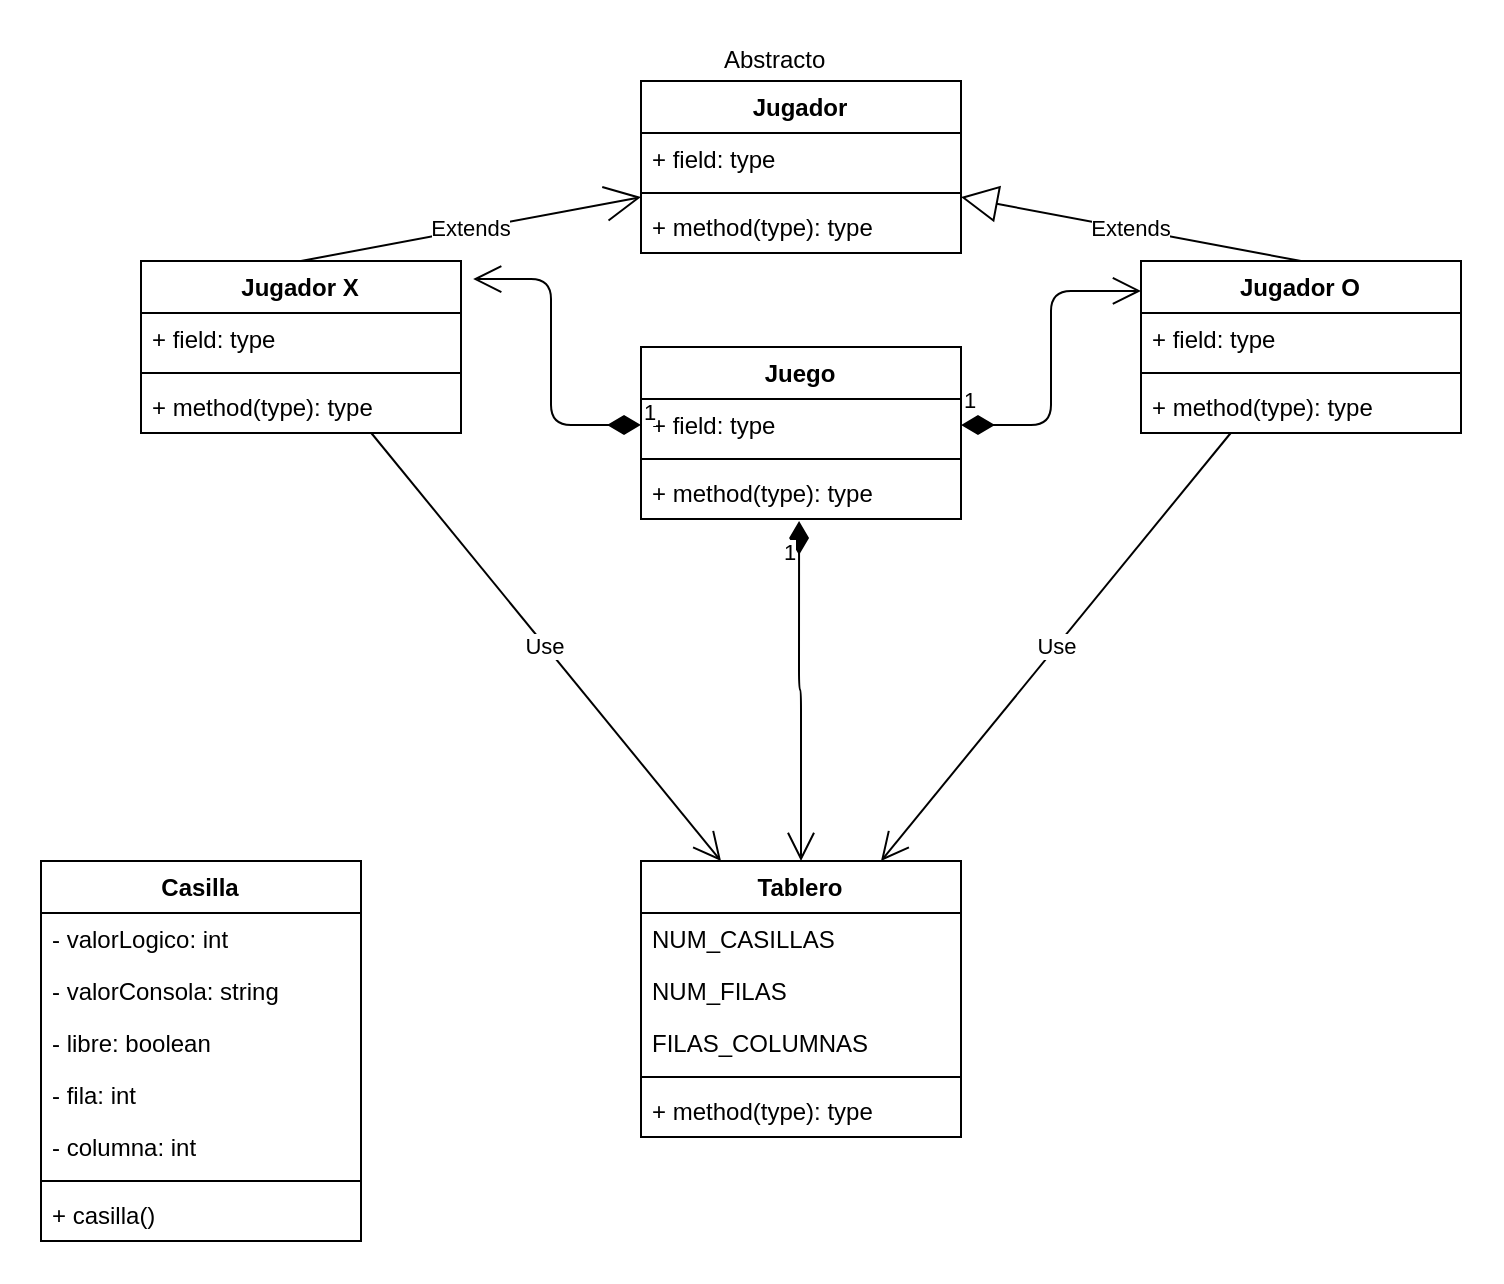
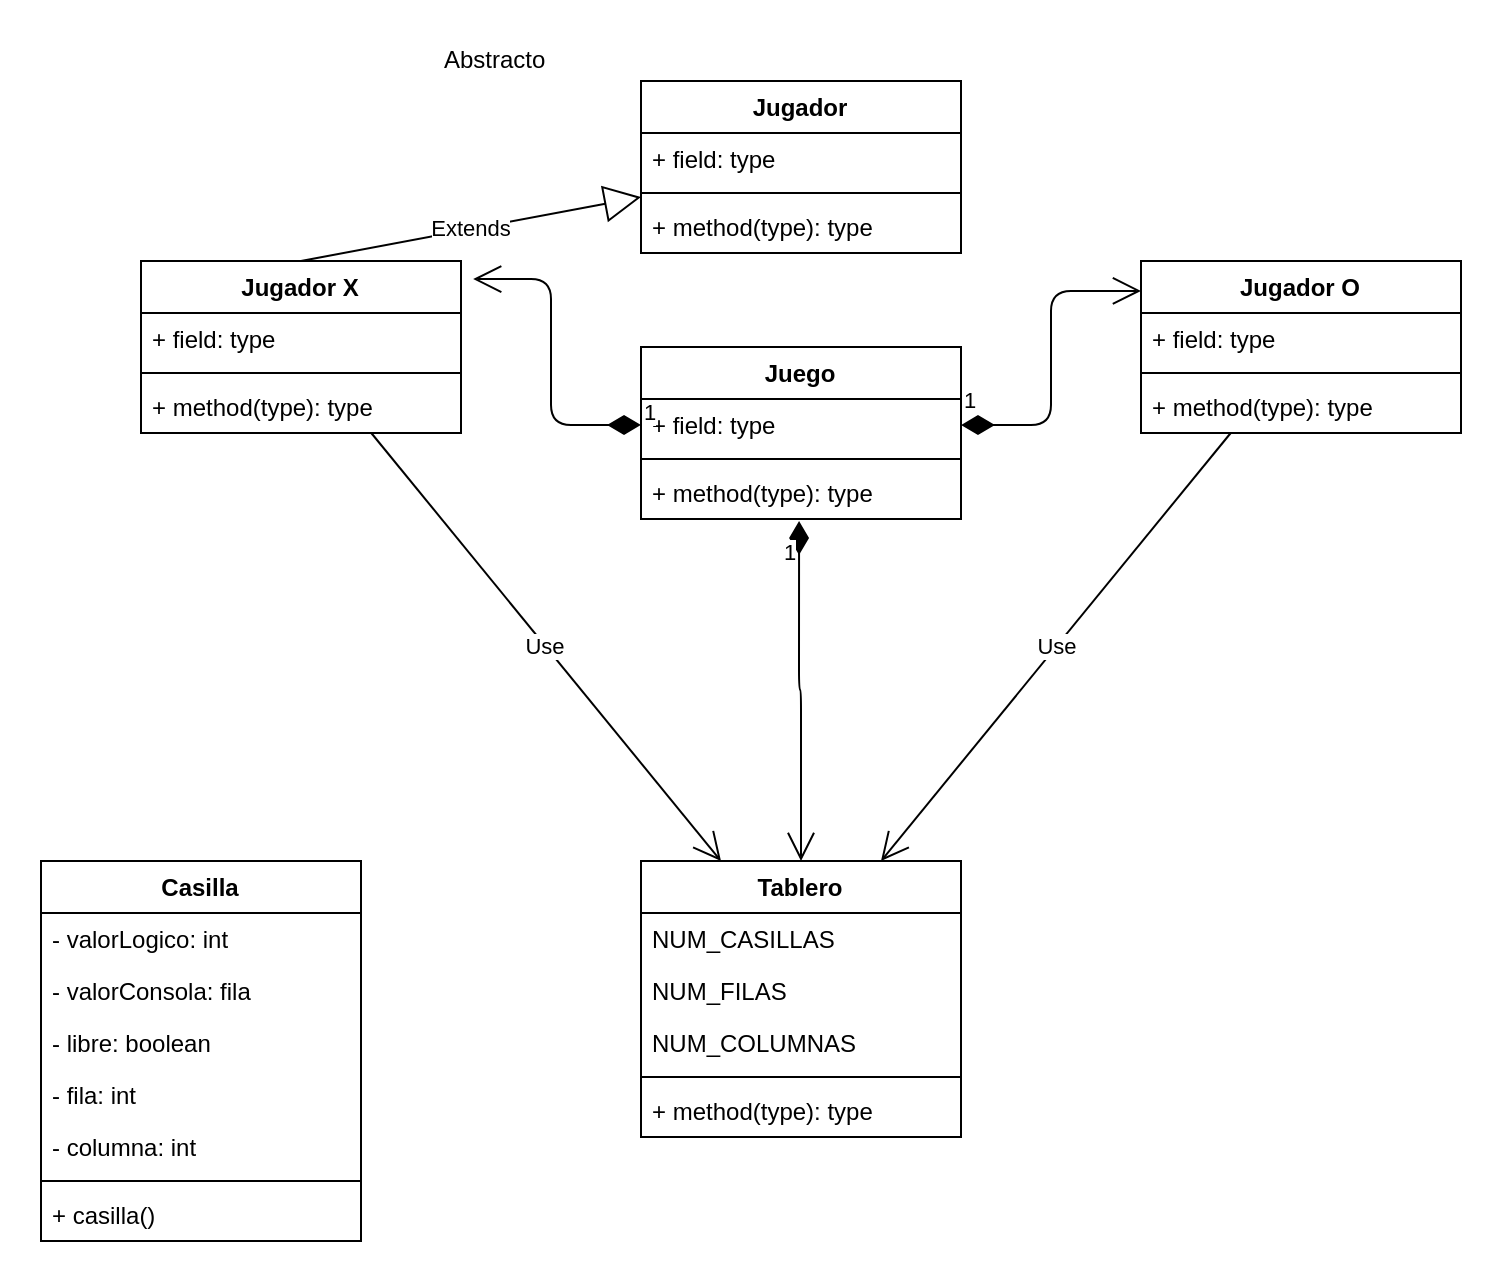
  <mxCell id="0" />
  <mxCell id="1" parent="0" />
  <mxCell id="2" value="Tablero" style="swimlane;fontStyle=1;align=center;verticalAlign=top;childLayout=stackLayout;horizontal=1;startSize=26;horizontalStack=0;resizeParent=1;resizeParentMax=0;resizeLast=0;collapsible=1;marginBottom=0;" vertex="1" parent="1"><mxGeometry x="320" y="430" width="160" height="138" as="geometry" /></mxCell>
  <mxCell id="3" value="NUM_CASILLAS" style="text;strokeColor=none;fillColor=none;align=left;verticalAlign=top;spacingLeft=4;spacingRight=4;overflow=hidden;rotatable=0;points=[[0,0.5],[1,0.5]];portConstraint=eastwest;" vertex="1" parent="2"><mxGeometry y="26" width="160" height="26" as="geometry" /></mxCell>
  <mxCell id="4" value="NUM_FILAS" style="text;strokeColor=none;fillColor=none;align=left;verticalAlign=top;spacingLeft=4;spacingRight=4;overflow=hidden;rotatable=0;points=[[0,0.5],[1,0.5]];portConstraint=eastwest;" vertex="1" parent="2"><mxGeometry y="52" width="160" height="26" as="geometry" /></mxCell>
- <mxCell id="5" value="FILAS_COLUMNAS" style="text;strokeColor=none;fillColor=none;align=left;verticalAlign=top;spacingLeft=4;spacingRight=4;overflow=hidden;rotatable=0;points=[[0,0.5],[1,0.5]];portConstraint=eastwest;" vertex="1" parent="2"><mxGeometry y="78" width="160" height="26" as="geometry" /></mxCell>
+ <mxCell id="5" value="NUM_COLUMNAS" style="text;strokeColor=none;fillColor=none;align=left;verticalAlign=top;spacingLeft=4;spacingRight=4;overflow=hidden;rotatable=0;points=[[0,0.5],[1,0.5]];portConstraint=eastwest;" vertex="1" parent="2"><mxGeometry y="78" width="160" height="26" as="geometry" /></mxCell>
  <mxCell id="6" value="" style="line;strokeWidth=1;fillColor=none;align=left;verticalAlign=middle;spacingTop=-1;spacingLeft=3;spacingRight=3;rotatable=0;labelPosition=right;points=[];portConstraint=eastwest;" vertex="1" parent="2"><mxGeometry y="104" width="160" height="8" as="geometry" /></mxCell>
  <mxCell id="7" value="+ method(type): type" style="text;strokeColor=none;fillColor=none;align=left;verticalAlign=top;spacingLeft=4;spacingRight=4;overflow=hidden;rotatable=0;points=[[0,0.5],[1,0.5]];portConstraint=eastwest;" vertex="1" parent="2"><mxGeometry y="112" width="160" height="26" as="geometry" /></mxCell>
  <mxCell id="8" value="Casilla" style="swimlane;fontStyle=1;align=center;verticalAlign=top;childLayout=stackLayout;horizontal=1;startSize=26;horizontalStack=0;resizeParent=1;resizeParentMax=0;resizeLast=0;collapsible=1;marginBottom=0;" vertex="1" parent="1"><mxGeometry x="20" y="430" width="160" height="190" as="geometry" /></mxCell>
  <mxCell id="9" value="- valorLogico: int" style="text;strokeColor=none;fillColor=none;align=left;verticalAlign=top;spacingLeft=4;spacingRight=4;overflow=hidden;rotatable=0;points=[[0,0.5],[1,0.5]];portConstraint=eastwest;" vertex="1" parent="8"><mxGeometry y="26" width="160" height="26" as="geometry" /></mxCell>
- <mxCell id="10" value="- valorConsola: string" style="text;strokeColor=none;fillColor=none;align=left;verticalAlign=top;spacingLeft=4;spacingRight=4;overflow=hidden;rotatable=0;points=[[0,0.5],[1,0.5]];portConstraint=eastwest;" vertex="1" parent="8"><mxGeometry y="52" width="160" height="26" as="geometry" /></mxCell>
+ <mxCell id="10" value="- valorConsola: fila" style="text;strokeColor=none;fillColor=none;align=left;verticalAlign=top;spacingLeft=4;spacingRight=4;overflow=hidden;rotatable=0;points=[[0,0.5],[1,0.5]];portConstraint=eastwest;" vertex="1" parent="8"><mxGeometry y="52" width="160" height="26" as="geometry" /></mxCell>
  <mxCell id="11" value="- libre: boolean" style="text;strokeColor=none;fillColor=none;align=left;verticalAlign=top;spacingLeft=4;spacingRight=4;overflow=hidden;rotatable=0;points=[[0,0.5],[1,0.5]];portConstraint=eastwest;" vertex="1" parent="8"><mxGeometry y="78" width="160" height="26" as="geometry" /></mxCell>
  <mxCell id="12" value="- fila: int" style="text;strokeColor=none;fillColor=none;align=left;verticalAlign=top;spacingLeft=4;spacingRight=4;overflow=hidden;rotatable=0;points=[[0,0.5],[1,0.5]];portConstraint=eastwest;" vertex="1" parent="8"><mxGeometry y="104" width="160" height="26" as="geometry" /></mxCell>
  <mxCell id="13" value="- columna: int" style="text;strokeColor=none;fillColor=none;align=left;verticalAlign=top;spacingLeft=4;spacingRight=4;overflow=hidden;rotatable=0;points=[[0,0.5],[1,0.5]];portConstraint=eastwest;" vertex="1" parent="8"><mxGeometry y="130" width="160" height="26" as="geometry" /></mxCell>
  <mxCell id="14" value="" style="line;strokeWidth=1;fillColor=none;align=left;verticalAlign=middle;spacingTop=-1;spacingLeft=3;spacingRight=3;rotatable=0;labelPosition=right;points=[];portConstraint=eastwest;" vertex="1" parent="8"><mxGeometry y="156" width="160" height="8" as="geometry" /></mxCell>
  <mxCell id="15" value="+ casilla()" style="text;strokeColor=none;fillColor=none;align=left;verticalAlign=top;spacingLeft=4;spacingRight=4;overflow=hidden;rotatable=0;points=[[0,0.5],[1,0.5]];portConstraint=eastwest;" vertex="1" parent="8"><mxGeometry y="164" width="160" height="26" as="geometry" /></mxCell>
  <mxCell id="16" value="Jugador" style="swimlane;fontStyle=1;align=center;verticalAlign=top;childLayout=stackLayout;horizontal=1;startSize=26;horizontalStack=0;resizeParent=1;resizeParentMax=0;resizeLast=0;collapsible=1;marginBottom=0;" vertex="1" parent="1"><mxGeometry x="320" y="40" width="160" height="86" as="geometry" /></mxCell>
  <mxCell id="17" value="+ field: type" style="text;strokeColor=none;fillColor=none;align=left;verticalAlign=top;spacingLeft=4;spacingRight=4;overflow=hidden;rotatable=0;points=[[0,0.5],[1,0.5]];portConstraint=eastwest;" vertex="1" parent="16"><mxGeometry y="26" width="160" height="26" as="geometry" /></mxCell>
  <mxCell id="18" value="" style="line;strokeWidth=1;fillColor=none;align=left;verticalAlign=middle;spacingTop=-1;spacingLeft=3;spacingRight=3;rotatable=0;labelPosition=right;points=[];portConstraint=eastwest;" vertex="1" parent="16"><mxGeometry y="52" width="160" height="8" as="geometry" /></mxCell>
  <mxCell id="19" value="+ method(type): type" style="text;strokeColor=none;fillColor=none;align=left;verticalAlign=top;spacingLeft=4;spacingRight=4;overflow=hidden;rotatable=0;points=[[0,0.5],[1,0.5]];portConstraint=eastwest;" vertex="1" parent="16"><mxGeometry y="60" width="160" height="26" as="geometry" /></mxCell>
  <mxCell id="20" value="Jugador X" style="swimlane;fontStyle=1;align=center;verticalAlign=top;childLayout=stackLayout;horizontal=1;startSize=26;horizontalStack=0;resizeParent=1;resizeParentMax=0;resizeLast=0;collapsible=1;marginBottom=0;" vertex="1" parent="1"><mxGeometry x="70" y="130" width="160" height="86" as="geometry" /></mxCell>
  <mxCell id="21" value="+ field: type" style="text;strokeColor=none;fillColor=none;align=left;verticalAlign=top;spacingLeft=4;spacingRight=4;overflow=hidden;rotatable=0;points=[[0,0.5],[1,0.5]];portConstraint=eastwest;" vertex="1" parent="20"><mxGeometry y="26" width="160" height="26" as="geometry" /></mxCell>
  <mxCell id="22" value="" style="line;strokeWidth=1;fillColor=none;align=left;verticalAlign=middle;spacingTop=-1;spacingLeft=3;spacingRight=3;rotatable=0;labelPosition=right;points=[];portConstraint=eastwest;" vertex="1" parent="20"><mxGeometry y="52" width="160" height="8" as="geometry" /></mxCell>
  <mxCell id="23" value="+ method(type): type" style="text;strokeColor=none;fillColor=none;align=left;verticalAlign=top;spacingLeft=4;spacingRight=4;overflow=hidden;rotatable=0;points=[[0,0.5],[1,0.5]];portConstraint=eastwest;" vertex="1" parent="20"><mxGeometry y="60" width="160" height="26" as="geometry" /></mxCell>
  <mxCell id="24" value="Jugador O" style="swimlane;fontStyle=1;align=center;verticalAlign=top;childLayout=stackLayout;horizontal=1;startSize=26;horizontalStack=0;resizeParent=1;resizeParentMax=0;resizeLast=0;collapsible=1;marginBottom=0;" vertex="1" parent="1"><mxGeometry x="570" y="130" width="160" height="86" as="geometry" /></mxCell>
  <mxCell id="25" value="+ field: type" style="text;strokeColor=none;fillColor=none;align=left;verticalAlign=top;spacingLeft=4;spacingRight=4;overflow=hidden;rotatable=0;points=[[0,0.5],[1,0.5]];portConstraint=eastwest;" vertex="1" parent="24"><mxGeometry y="26" width="160" height="26" as="geometry" /></mxCell>
  <mxCell id="26" value="" style="line;strokeWidth=1;fillColor=none;align=left;verticalAlign=middle;spacingTop=-1;spacingLeft=3;spacingRight=3;rotatable=0;labelPosition=right;points=[];portConstraint=eastwest;" vertex="1" parent="24"><mxGeometry y="52" width="160" height="8" as="geometry" /></mxCell>
  <mxCell id="27" value="+ method(type): type" style="text;strokeColor=none;fillColor=none;align=left;verticalAlign=top;spacingLeft=4;spacingRight=4;overflow=hidden;rotatable=0;points=[[0,0.5],[1,0.5]];portConstraint=eastwest;" vertex="1" parent="24"><mxGeometry y="60" width="160" height="26" as="geometry" /></mxCell>
- <mxCell id="28" value="Abstracto" style="text;html=1;resizable=0;points=[];autosize=1;align=left;verticalAlign=top;spacingTop=-4;" vertex="1" parent="1"><mxGeometry x="360" y="20" width="70" height="20" as="geometry" /></mxCell>
- <mxCell id="29" value="Extends" style="endArrow=open;endSize=16;endFill=0;html=1;exitX=0.5;exitY=0;exitDx=0;exitDy=0;" edge="1" parent="1" source="20" target="16"><mxGeometry width="160" relative="1" as="geometry"><mxPoint x="410" y="250" as="sourcePoint" /><mxPoint x="570" y="250" as="targetPoint" /></mxGeometry></mxCell>
- <mxCell id="30" value="Extends" style="endArrow=block;endSize=16;endFill=0;html=1;exitX=0.5;exitY=0;exitDx=0;exitDy=0;" edge="1" parent="1" source="24" target="16"><mxGeometry width="160" relative="1" as="geometry"><mxPoint x="620" y="250" as="sourcePoint" /><mxPoint x="780" y="250" as="targetPoint" /></mxGeometry></mxCell>
+ <mxCell id="28" value="Abstracto" style="text;html=1;resizable=0;points=[];autosize=1;align=left;verticalAlign=top;spacingTop=-4;" vertex="1" parent="1"><mxGeometry x="220" y="20" width="70" height="20" as="geometry" /></mxCell>
+ <mxCell id="29" value="Extends" style="endArrow=block;endSize=16;endFill=0;html=1;exitX=0.5;exitY=0;exitDx=0;exitDy=0;" edge="1" parent="1" source="20" target="16"><mxGeometry width="160" relative="1" as="geometry"><mxPoint x="410" y="250" as="sourcePoint" /><mxPoint x="570" y="250" as="targetPoint" /></mxGeometry></mxCell>
  <mxCell id="31" value="Use" style="endArrow=open;endSize=12;dashed=0;html=1;entryX=0.25;entryY=0;entryDx=0;entryDy=0;" edge="1" parent="1" source="20" target="2"><mxGeometry width="160" relative="1" as="geometry"><mxPoint x="220" y="260" as="sourcePoint" /><mxPoint x="480" y="190" as="targetPoint" /></mxGeometry></mxCell>
  <mxCell id="32" value="Use" style="endArrow=open;endSize=12;dashed=0;html=1;entryX=0.75;entryY=0;entryDx=0;entryDy=0;" edge="1" parent="1" source="24" target="2"><mxGeometry width="160" relative="1" as="geometry"><mxPoint x="20" y="540" as="sourcePoint" /><mxPoint x="180" y="540" as="targetPoint" /></mxGeometry></mxCell>
  <mxCell id="33" value="Juego" style="swimlane;fontStyle=1;align=center;verticalAlign=top;childLayout=stackLayout;horizontal=1;startSize=26;horizontalStack=0;resizeParent=1;resizeParentMax=0;resizeLast=0;collapsible=1;marginBottom=0;" vertex="1" parent="1"><mxGeometry x="320" y="173" width="160" height="86" as="geometry" /></mxCell>
  <mxCell id="34" value="+ field: type" style="text;strokeColor=none;fillColor=none;align=left;verticalAlign=top;spacingLeft=4;spacingRight=4;overflow=hidden;rotatable=0;points=[[0,0.5],[1,0.5]];portConstraint=eastwest;" vertex="1" parent="33"><mxGeometry y="26" width="160" height="26" as="geometry" /></mxCell>
  <mxCell id="35" value="" style="line;strokeWidth=1;fillColor=none;align=left;verticalAlign=middle;spacingTop=-1;spacingLeft=3;spacingRight=3;rotatable=0;labelPosition=right;points=[];portConstraint=eastwest;" vertex="1" parent="33"><mxGeometry y="52" width="160" height="8" as="geometry" /></mxCell>
  <mxCell id="36" value="+ method(type): type" style="text;strokeColor=none;fillColor=none;align=left;verticalAlign=top;spacingLeft=4;spacingRight=4;overflow=hidden;rotatable=0;points=[[0,0.5],[1,0.5]];portConstraint=eastwest;" vertex="1" parent="33"><mxGeometry y="60" width="160" height="26" as="geometry" /></mxCell>
  <mxCell id="37" value="1" style="endArrow=open;html=1;endSize=12;startArrow=diamondThin;startSize=14;startFill=1;edgeStyle=orthogonalEdgeStyle;align=left;verticalAlign=bottom;exitX=0.494;exitY=1.038;exitDx=0;exitDy=0;exitPerimeter=0;" edge="1" parent="1" source="36" target="2"><mxGeometry x="-0.702" y="-9" relative="1" as="geometry"><mxPoint x="480" y="520" as="sourcePoint" /><mxPoint x="640" y="520" as="targetPoint" /><mxPoint as="offset" /></mxGeometry></mxCell>
  <mxCell id="38" value="1" style="endArrow=open;html=1;endSize=12;startArrow=diamondThin;startSize=14;startFill=1;edgeStyle=orthogonalEdgeStyle;align=left;verticalAlign=bottom;exitX=1;exitY=0.5;exitDx=0;exitDy=0;entryX=0;entryY=0.174;entryDx=0;entryDy=0;entryPerimeter=0;" edge="1" parent="1" source="34" target="24"><mxGeometry x="-1" y="3" relative="1" as="geometry"><mxPoint x="650" y="290" as="sourcePoint" /><mxPoint x="810" y="290" as="targetPoint" /></mxGeometry></mxCell>
  <mxCell id="39" value="1" style="endArrow=open;html=1;endSize=12;startArrow=diamondThin;startSize=14;startFill=1;edgeStyle=orthogonalEdgeStyle;align=left;verticalAlign=bottom;exitX=0;exitY=0.5;exitDx=0;exitDy=0;entryX=1.038;entryY=0.105;entryDx=0;entryDy=0;entryPerimeter=0;" edge="1" parent="1" source="34" target="20"><mxGeometry x="-1" y="3" relative="1" as="geometry"><mxPoint x="450" y="570" as="sourcePoint" /><mxPoint x="610" y="570" as="targetPoint" /></mxGeometry></mxCell>
